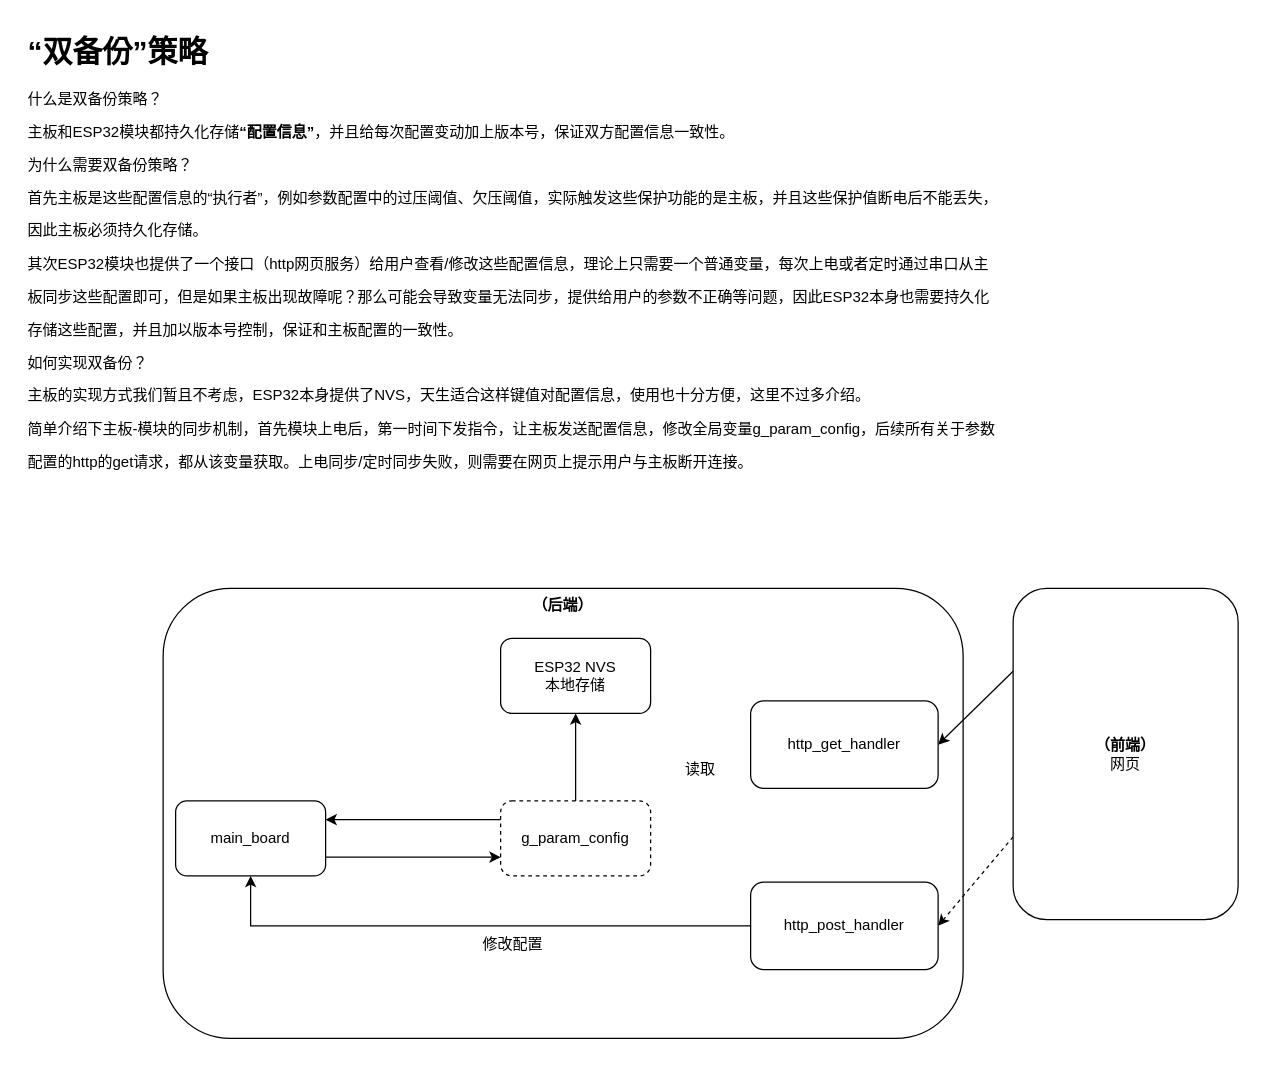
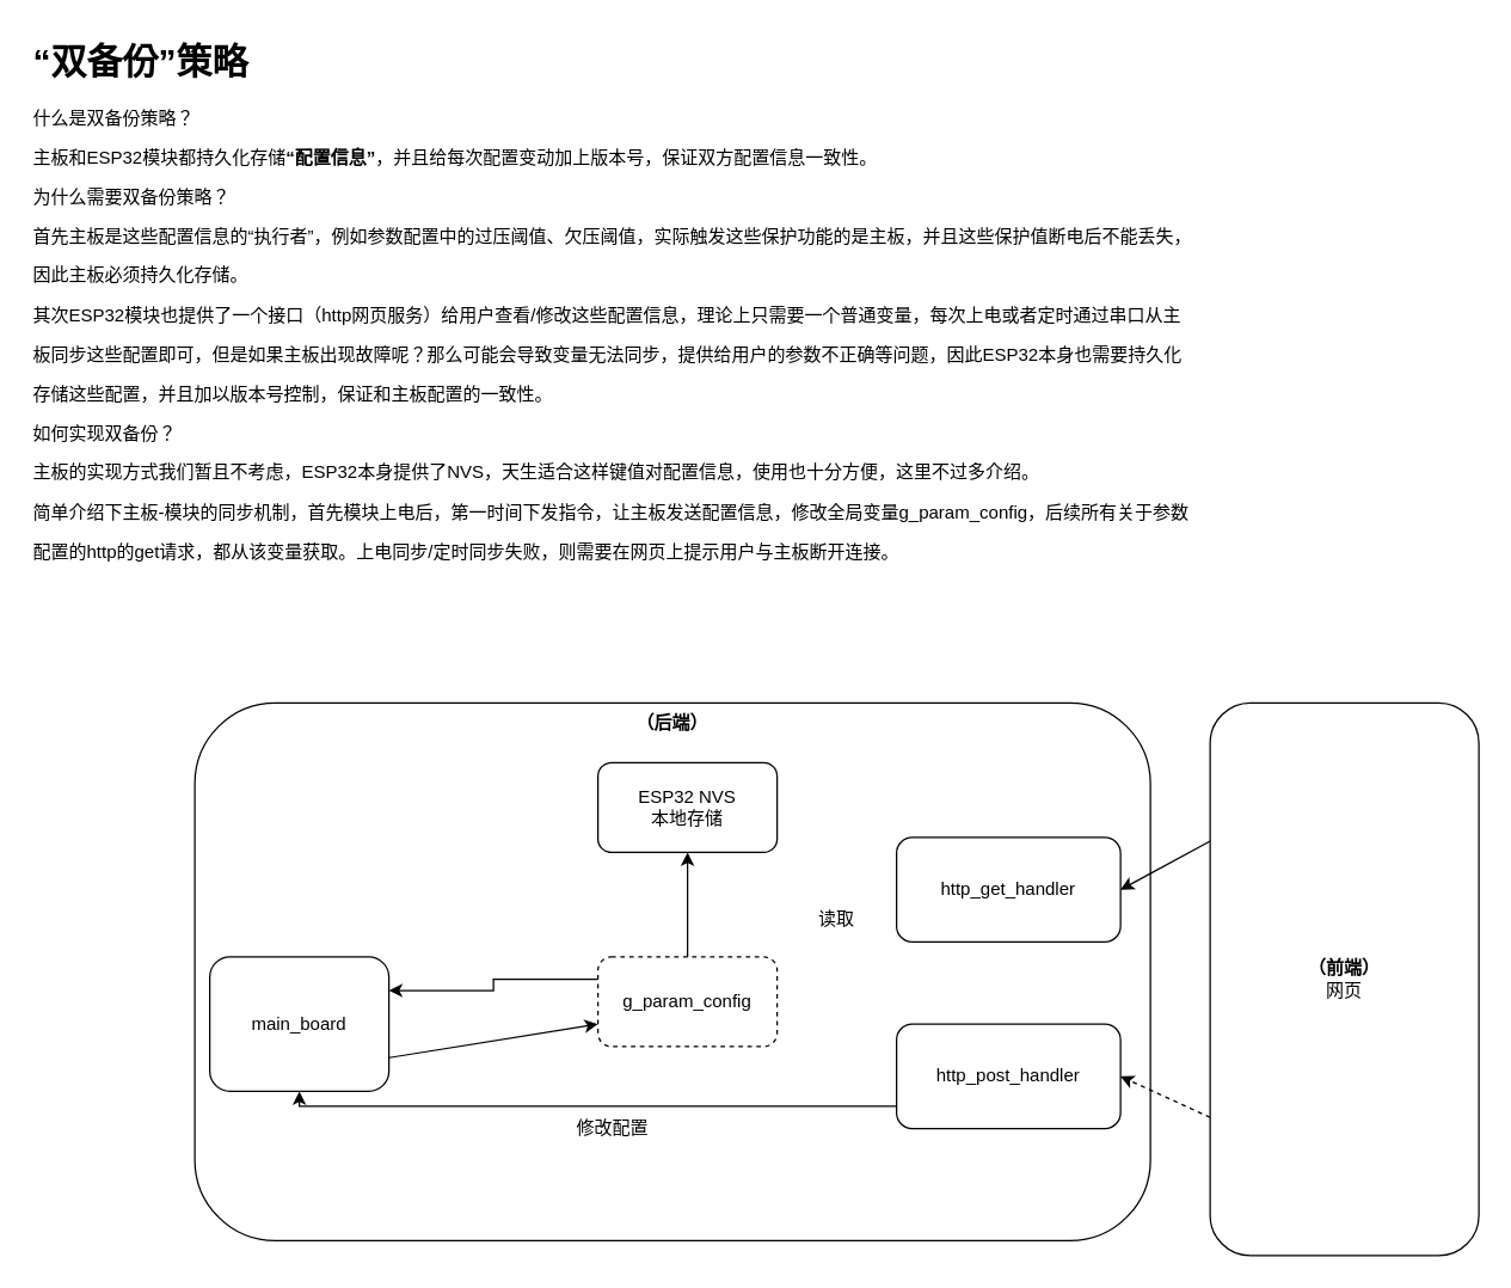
  <mxCell id="0" />
  <mxCell id="1" parent="0" />
  <mxCell id="2" value="&lt;div&gt;&lt;b&gt;（后端）&lt;/b&gt;&lt;/div&gt;" style="rounded=1;whiteSpace=wrap;html=1;verticalAlign=top;textShadow=0;" parent="1" vertex="1"><mxGeometry x="130" y="470" width="640" height="360" as="geometry" /></mxCell>
  <mxCell id="3" style="edgeStyle=orthogonalEdgeStyle;rounded=0;orthogonalLoop=1;jettySize=auto;html=1;entryX=0.5;entryY=1;entryDx=0;entryDy=0;" parent="1" source="5" target="6" edge="1"><mxGeometry relative="1" as="geometry" /></mxCell>
  <mxCell id="4" style="edgeStyle=orthogonalEdgeStyle;rounded=0;orthogonalLoop=1;jettySize=auto;html=1;exitX=0;exitY=0.25;exitDx=0;exitDy=0;entryX=1;entryY=0.25;entryDx=0;entryDy=0;" parent="1" source="5" target="7" edge="1"><mxGeometry relative="1" as="geometry" /></mxCell>
  <mxCell id="5" value="g_param_config" style="rounded=1;whiteSpace=wrap;html=1;dashed=1;" parent="1" vertex="1"><mxGeometry x="400" y="640" width="120" height="60" as="geometry" /></mxCell>
  <mxCell id="6" value="ESP32 NVS&lt;div&gt;本地存储&lt;/div&gt;" style="rounded=1;whiteSpace=wrap;html=1;" parent="1" vertex="1"><mxGeometry x="400" y="510" width="120" height="60" as="geometry" /></mxCell>
- <mxCell id="7" value="main_board" style="rounded=1;whiteSpace=wrap;html=1;" parent="1" vertex="1"><mxGeometry x="140" y="640" width="120" height="60" as="geometry" /></mxCell>
+ <mxCell id="7" value="main_board" style="rounded=1;whiteSpace=wrap;html=1;" parent="1" vertex="1"><mxGeometry x="140" y="640" width="120" height="90" as="geometry" /></mxCell>
  <mxCell id="8" value="" style="endArrow=classic;html=1;rounded=0;exitX=1;exitY=0.75;exitDx=0;exitDy=0;entryX=0;entryY=0.75;entryDx=0;entryDy=0;" parent="1" source="7" target="5" edge="1"><mxGeometry width="50" height="50" relative="1" as="geometry"><mxPoint x="360" y="750" as="sourcePoint" /><mxPoint x="410" y="700" as="targetPoint" /></mxGeometry></mxCell>
  <mxCell id="9" value="http_get_handler" style="rounded=1;whiteSpace=wrap;html=1;" parent="1" vertex="1"><mxGeometry x="600" y="560" width="150" height="70" as="geometry" /></mxCell>
  <mxCell id="10" style="edgeStyle=orthogonalEdgeStyle;rounded=0;orthogonalLoop=1;jettySize=auto;html=1;entryX=0.5;entryY=1;entryDx=0;entryDy=0;" parent="1" source="11" target="7" edge="1"><mxGeometry relative="1" as="geometry"><Array as="points"><mxPoint x="200" y="740" /></Array></mxGeometry></mxCell>
- <mxCell id="11" value="http_post_handler" style="rounded=1;whiteSpace=wrap;html=1;" parent="1" vertex="1"><mxGeometry x="600" y="705" width="150" height="70" as="geometry" /></mxCell>
+ <mxCell id="11" value="http_post_handler" style="rounded=1;whiteSpace=wrap;html=1;" parent="1" vertex="1"><mxGeometry x="600" y="685" width="150" height="70" as="geometry" /></mxCell>
  <mxCell id="12" value="读取" style="text;html=1;align=center;verticalAlign=middle;whiteSpace=wrap;rounded=0;" parent="1" vertex="1"><mxGeometry x="530" y="600" width="60" height="30" as="geometry" /></mxCell>
  <mxCell id="13" value="修改配置" style="text;html=1;align=center;verticalAlign=middle;whiteSpace=wrap;rounded=0;" parent="1" vertex="1"><mxGeometry x="380" y="740" width="60" height="30" as="geometry" /></mxCell>
  <mxCell id="14" style="rounded=0;orthogonalLoop=1;jettySize=auto;html=1;exitX=0;exitY=0.25;exitDx=0;exitDy=0;entryX=1;entryY=0.5;entryDx=0;entryDy=0;" parent="1" source="16" target="9" edge="1"><mxGeometry relative="1" as="geometry" /></mxCell>
  <mxCell id="15" style="rounded=0;orthogonalLoop=1;jettySize=auto;html=1;exitX=0;exitY=0.75;exitDx=0;exitDy=0;entryX=1;entryY=0.5;entryDx=0;entryDy=0;dashed=1;" parent="1" source="16" target="11" edge="1"><mxGeometry relative="1" as="geometry" /></mxCell>
- <mxCell id="16" value="&lt;div&gt;&lt;b&gt;（前端）&lt;/b&gt;&lt;/div&gt;网页" style="rounded=1;whiteSpace=wrap;html=1;" parent="1" vertex="1"><mxGeometry x="810" y="470" width="180" height="265" as="geometry" /></mxCell>
+ <mxCell id="16" value="&lt;div&gt;&lt;b&gt;（前端）&lt;/b&gt;&lt;/div&gt;网页" style="rounded=1;whiteSpace=wrap;html=1;" parent="1" vertex="1"><mxGeometry x="810" y="470" width="180" height="370" as="geometry" /></mxCell>
  <mxCell id="17" value="&lt;h1 style=&quot;margin-top: 0px;&quot;&gt;“双备份”策略&lt;/h1&gt;&lt;p&gt;什么是双备份策略？&lt;/p&gt;&lt;p&gt;主板和ESP32模块都持久化存储&lt;b&gt;“&lt;span style=&quot;background-color: transparent; color: light-dark(rgb(0, 0, 0), rgb(255, 255, 255));&quot;&gt;配置信息&lt;/span&gt;&lt;/b&gt;&lt;span style=&quot;background-color: transparent; color: light-dark(rgb(0, 0, 0), rgb(255, 255, 255));&quot;&gt;&lt;b&gt;”&lt;/b&gt;，并且给每次配置变动加上版本号，保证双方配置信息一致性。&lt;/span&gt;&lt;/p&gt;&lt;p&gt;为什么需要双备份策略？&lt;/p&gt;&lt;p&gt;首先主板是这些配置信息的“执行者”，例如参数配置中的过压阈值、欠压阈值，实际触发这些保护功能的是主板，并且这些保护值断电后不能丢失，&lt;/p&gt;&lt;p&gt;因此主板必须持久化存储。&lt;/p&gt;&lt;p&gt;其次ESP32模块也提供了一个接口（http网页服务）给用户查看/修改这些配置信息，理论上只需要一个普通变量，每次上电或者定时通过串口从主&lt;/p&gt;&lt;p&gt;板同步这些配置即可，但是如果主板出现故障呢？那么可能会导致变量无法同步，提供给用户的参数不正确等问题，因此ESP32本身也需要持久化&lt;/p&gt;&lt;p&gt;存储这些配置，并且加以版本号控制，保证和主板配置的一致性。&lt;/p&gt;&lt;p&gt;如何实现双备份？&lt;/p&gt;&lt;p&gt;主板的实现方式我们暂且不考虑，ESP32本身提供了NVS，天生适合这样键值对配置信息，使用也十分方便，这里不过多介绍。&lt;/p&gt;&lt;p&gt;简单介绍下主板-模块的同步机制，首先模块上电后，第一时间下发指令，让主板发送配置信息，修改全局变量g_param_config，后续所有关于参数&lt;/p&gt;&lt;p&gt;配置的http的get请求，都从该变量获取。上电同步/定时同步失败，则需要在网页上提示用户与主板断开连接。&lt;/p&gt;" style="text;html=1;whiteSpace=wrap;overflow=hidden;rounded=0;" parent="1" vertex="1"><mxGeometry x="20" y="20" width="840" height="360" as="geometry" /></mxCell>
